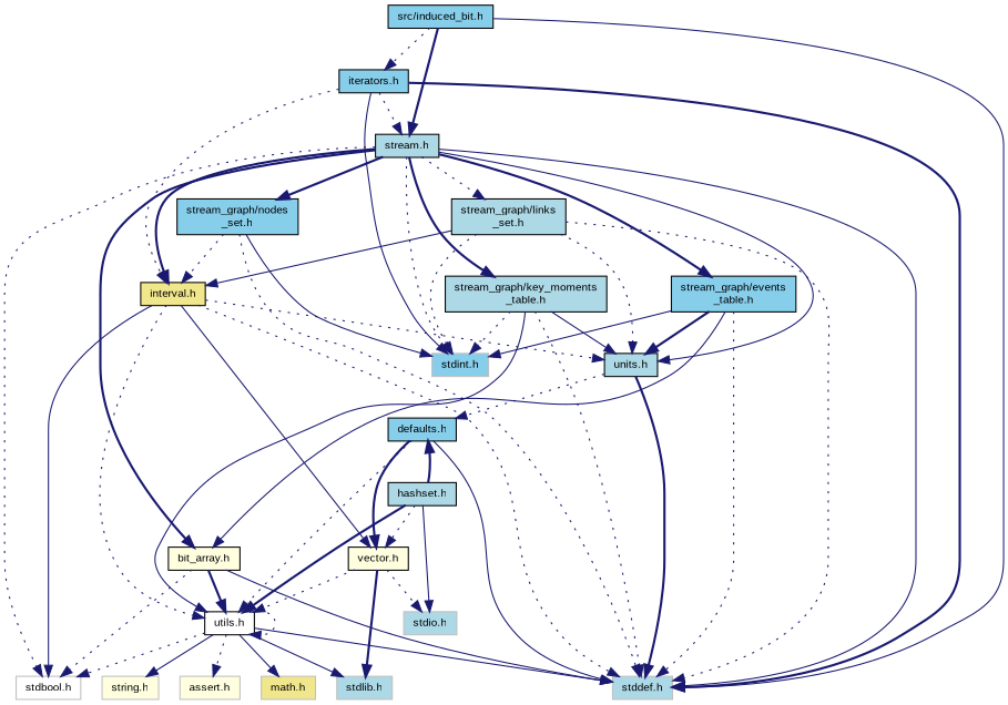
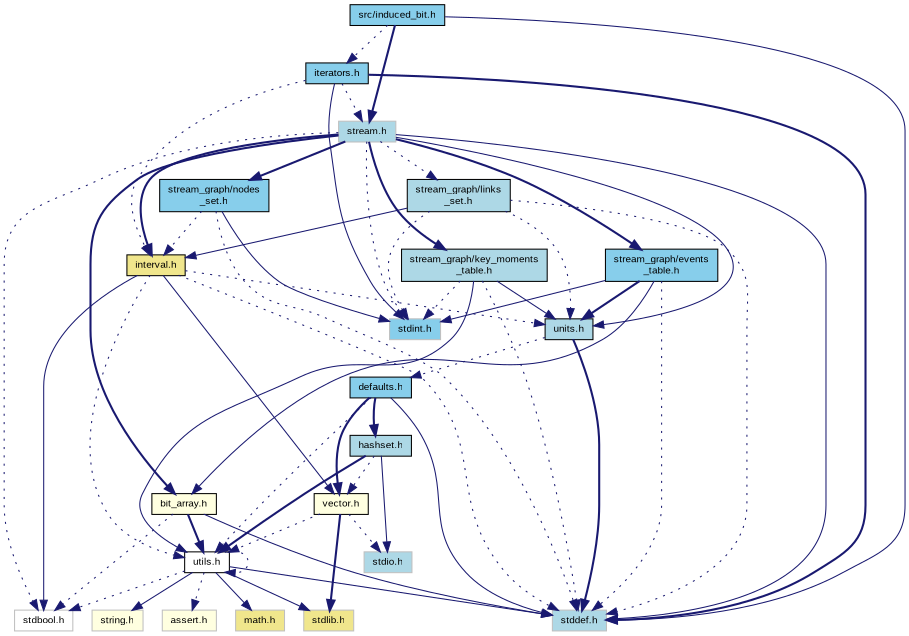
  digraph {
    fontname="Liberation Sans"
    node [color=black fillcolor=lightblue fontname="Liberation Sans" fontsize=10 shape=record style=filled]
    edge [color=midnightblue fontname="Liberation Sans" fontsize=10 labelfontname=Helvetica labelfontsize=10 style=dotted]
    n1 [fillcolor=skyblue fontcolor=black height=0.2 label="src/induced_bit.h" width=0.4]
    n2 [fillcolor=skyblue height=0.2 label="iterators.h" width=0.4]
    n3 [color=grey75 height=0.2 label="stddef.h" width=0.4]
-   n4 [height=0.2 label="stream.h" width=0.4]
+   n4 [color=grey75 height=0.2 label="stream.h" width=0.4]
    n5 [fillcolor=khaki height=0.2 label="interval.h" width=0.4]
    n6 [color=grey75 fillcolor=skyblue height=0.2 label="stdint.h" width=0.4]
    n7 [height=0.2 label="units.h" width=0.4]
    n8 [color=grey75 fillcolor=white height=0.2 label="stdbool.h" width=0.4]
    n9 [fillcolor=lightyellow height=0.2 label="bit_array.h" width=0.4]
    n10 [fillcolor=skyblue height=0.2 label="stream_graph/events\l_table.h" width=0.4]
    n11 [height=0.2 label="stream_graph/key_moments\l_table.h" width=0.4]
    n12 [height=0.2 label="stream_graph/links\l_set.h" width=0.4]
    n13 [fillcolor=skyblue height=0.2 label="stream_graph/nodes\l_set.h" width=0.4]
    n14 [fillcolor=white height=0.2 label="utils.h" width=0.4]
    n15 [fillcolor=lightyellow height=0.2 label="vector.h" width=0.4]
    n16 [fillcolor=skyblue height=0.2 label="defaults.h" width=0.4]
    n17 [color=grey75 fillcolor=lightyellow height=0.2 label="assert.h" width=0.4]
    n18 [color=grey75 fillcolor=khaki height=0.2 label="math.h" width=0.4]
-   n19 [color=grey75 height=0.2 label="stdlib.h" width=0.4]
+   n19 [color=grey75 fillcolor=khaki height=0.2 label="stdlib.h" width=0.4]
    n20 [color=grey75 fillcolor=lightyellow height=0.2 label="string.h" width=0.4]
    n21 [color=grey75 height=0.2 label="stdio.h" width=0.4]
    n22 [height=0.2 label="hashset.h" width=0.4]
    n1 -> n2
    n1 -> n3 [style=solid]
    n1 -> n4 [style=bold]
    n2 -> n3 [style=bold]
    n2 -> n4
    n2 -> n5
    n2 -> n6 [style=solid]
    n4 -> n3 [style=solid]
    n4 -> n5 [style=bold]
    n4 -> n6
    n4 -> n7 [style=solid]
    n4 -> n8
    n4 -> n9 [style=bold]
    n4 -> n10 [style=bold]
    n4 -> n11 [style=bold]
    n4 -> n12
    n4 -> n13 [style=bold]
    n5 -> n3
    n5 -> n7
    n5 -> n8 [style=solid]
    n5 -> n14
    n5 -> n15 [style=solid]
    n7 -> n3 [style=bold]
    n7 -> n16
    n9 -> n3 [style=solid]
    n9 -> n8
    n9 -> n14 [style=bold]
    n10 -> n3
    n10 -> n6 [style=solid]
    n10 -> n7 [style=bold]
    n10 -> n9 [style=solid]
    n11 -> n3
    n11 -> n6
    n11 -> n7 [style=solid]
    n11 -> n14 [style=solid]
    n12 -> n3
    n12 -> n5 [style=solid]
    n12 -> n6
    n12 -> n7
    n13 -> n3
    n13 -> n5
    n13 -> n6 [style=solid]
    n14 -> n3 [style=solid]
    n14 -> n8
    n14 -> n14
    n14 -> n17
    n14 -> n18 [style=solid]
    n14 -> n19 [style=solid]
    n14 -> n20 [style=solid]
    n15 -> n14
    n15 -> n19 [style=bold]
    n15 -> n21
    n16 -> n3 [style=solid]
    n16 -> n14
    n16 -> n15 [style=bold]
-   n22 -> n16 [style=bold]
+   n16 -> n22 [style=bold]
    n22 -> n14 [style=bold]
    n22 -> n15
    n22 -> n21 [style=solid]
  }
